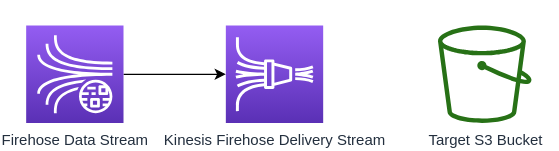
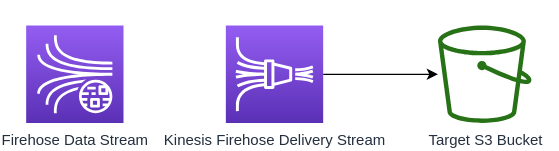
  <mxCell id="0" />
  <mxCell id="1" parent="0" />
- <mxCell id="2" style="edgeStyle=orthogonalEdgeStyle;rounded=0;orthogonalLoop=1;jettySize=auto;html=1;" edge="1" parent="1" source="3" target="5"><mxGeometry relative="1" as="geometry" /></mxCell>
  <mxCell id="3" value="Firehose Data Stream" style="outlineConnect=0;fontColor=#232F3E;gradientColor=#945DF2;gradientDirection=north;fillColor=#5A30B5;strokeColor=#ffffff;dashed=0;verticalLabelPosition=bottom;verticalAlign=top;align=center;html=1;fontSize=12;fontStyle=0;aspect=fixed;shape=mxgraph.aws4.resourceIcon;resIcon=mxgraph.aws4.kinesis_data_streams;" vertex="1" parent="1"><mxGeometry x="20" y="20" width="78" height="78" as="geometry" /></mxCell>
+ <mxCell id="4" style="edgeStyle=orthogonalEdgeStyle;rounded=0;orthogonalLoop=1;jettySize=auto;html=1;" edge="1" parent="1" source="5" target="6"><mxGeometry relative="1" as="geometry" /></mxCell>
  <mxCell id="5" value="Kinesis Firehose Delivery Stream" style="outlineConnect=0;fontColor=#232F3E;gradientColor=#945DF2;gradientDirection=north;fillColor=#5A30B5;strokeColor=#ffffff;dashed=0;verticalLabelPosition=bottom;verticalAlign=top;align=center;html=1;fontSize=12;fontStyle=0;aspect=fixed;shape=mxgraph.aws4.resourceIcon;resIcon=mxgraph.aws4.kinesis_data_firehose;" vertex="1" parent="1"><mxGeometry x="180" y="20" width="78" height="78" as="geometry" /></mxCell>
  <mxCell id="6" value="Target S3 Bucket" style="outlineConnect=0;fontColor=#232F3E;gradientColor=none;fillColor=#277116;strokeColor=none;dashed=0;verticalLabelPosition=bottom;verticalAlign=top;align=center;html=1;fontSize=12;fontStyle=0;aspect=fixed;pointerEvents=1;shape=mxgraph.aws4.bucket;" vertex="1" parent="1"><mxGeometry x="350" y="20" width="75" height="78" as="geometry" /></mxCell>
